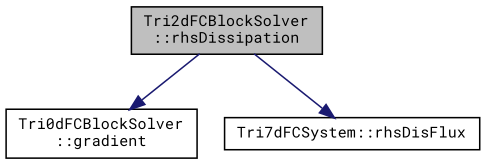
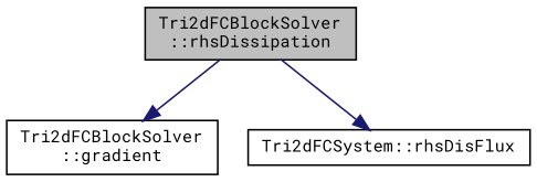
  digraph {
    fontname="Roboto Mono"
    rankdir=TB
    node [color=black fillcolor=white fontname="Roboto Mono" fontsize=10 shape=record style=filled]
    edge [color=midnightblue fontname="Roboto Mono" fontsize=10 labelfontname=Helvetica labelfontsize=10 style=solid]
    n1 [fillcolor=grey75 fontcolor=black height=0.2 label="Tri2dFCBlockSolver\l::rhsDissipation" width=0.4]
-   n2 [height=0.2 label="Tri0dFCBlockSolver\l::gradient" width=0.4]
-   n3 [height=0.2 label="Tri7dFCSystem::rhsDisFlux" width=0.4]
+   n2 [height=0.2 label="Tri2dFCBlockSolver\l::gradient" width=0.4]
+   n3 [height=0.2 label="Tri2dFCSystem::rhsDisFlux" width=0.4]
    n1 -> n2
    n1 -> n3
  }
